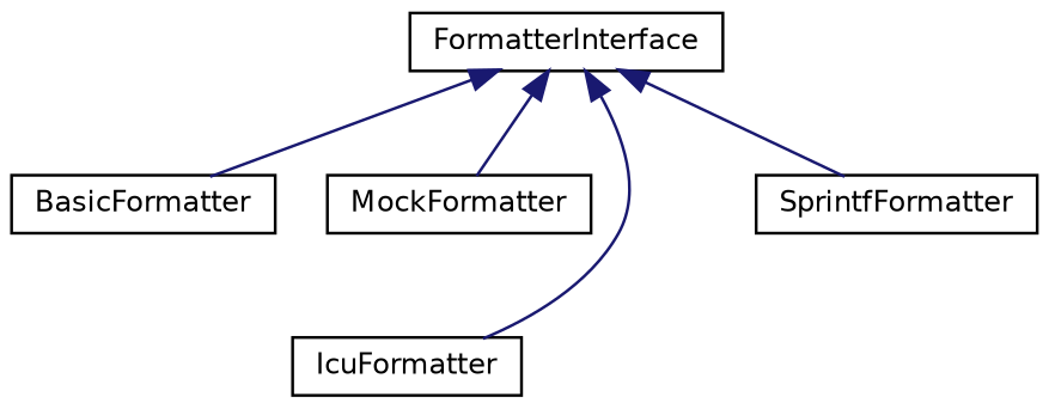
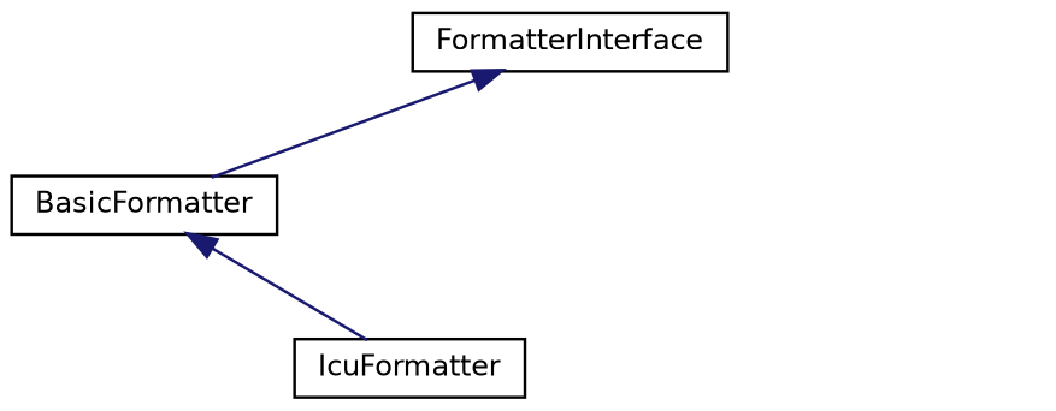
  digraph {
    rankdir=TB
    node [color=black fillcolor=white fontname=Helvetica fontsize=10 shape=record style=filled]
    edge [color=midnightblue dir=back fontname=Helvetica fontsize=10 labelfontname=Helvetica labelfontsize=10 style=solid]
    n1 [height=0.2 label=FormatterInterface width=0.4]
    n2 [height=0.2 label=BasicFormatter width=0.4]
-   n3 [height=0.2 label=MockFormatter width=0.4]
    n4 [height=0.2 label=IcuFormatter width=0.4]
-   n5 [height=0.2 label=SprintfFormatter width=0.4]
    n1 -> n2
-   n1 -> n3
-   n1 -> n4
-   n1 -> n5
+   n2 -> n4
  }
